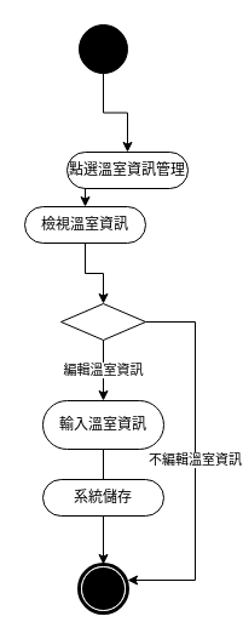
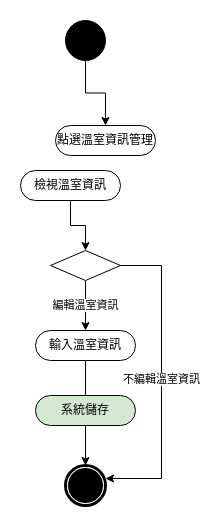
  <mxCell id="0" />
  <mxCell id="1" parent="0" />
  <mxCell id="2" style="edgeStyle=orthogonalEdgeStyle;rounded=0;orthogonalLoop=1;jettySize=auto;html=1;entryX=0.5;entryY=0;entryDx=0;entryDy=0;" edge="1" parent="1" source="3" target="4"><mxGeometry relative="1" as="geometry"><mxPoint x="85" y="70" as="targetPoint" /></mxGeometry></mxCell>
  <mxCell id="3" value="" style="ellipse;whiteSpace=wrap;html=1;rounded=0;shadow=0;comic=0;labelBackgroundColor=none;strokeWidth=1;fillColor=#000000;fontFamily=Verdana;fontSize=12;align=center;" vertex="1" parent="1"><mxGeometry x="65" y="20" width="40" height="40" as="geometry" /></mxCell>
  <mxCell id="4" value="點選溫室資訊管理" style="rounded=1;whiteSpace=wrap;html=1;shadow=0;comic=0;labelBackgroundColor=none;strokeWidth=1;fontFamily=Verdana;fontSize=12;align=center;arcSize=50;" vertex="1" parent="1"><mxGeometry x="55" y="125" width="100" height="30" as="geometry" /></mxCell>
- <mxCell id="5" style="edgeStyle=orthogonalEdgeStyle;rounded=0;orthogonalLoop=1;jettySize=auto;html=1;entryX=0.5;entryY=0;entryDx=0;entryDy=0;exitX=0.5;exitY=1;exitDx=0;exitDy=0;" edge="1" parent="1" source="4" target="9"><mxGeometry relative="1" as="geometry"><mxPoint x="12" y="175" as="sourcePoint" /><mxPoint x="85" y="180" as="targetPoint" /></mxGeometry></mxCell>
  <mxCell id="6" value="" style="shape=mxgraph.bpmn.shape;html=1;verticalLabelPosition=bottom;labelBackgroundColor=#ffffff;verticalAlign=top;perimeter=ellipsePerimeter;outline=end;symbol=terminate;rounded=0;shadow=0;comic=0;strokeWidth=1;fontFamily=Verdana;fontSize=12;align=center;" vertex="1" parent="1"><mxGeometry x="65" y="465" width="40" height="40" as="geometry" /></mxCell>
  <mxCell id="7" value="編輯溫室資訊" style="edgeStyle=orthogonalEdgeStyle;rounded=0;orthogonalLoop=1;jettySize=auto;html=1;exitX=0.5;exitY=1;exitDx=0;exitDy=0;entryX=0.5;entryY=0;entryDx=0;entryDy=0;" edge="1" parent="1" source="13" target="15"><mxGeometry relative="1" as="geometry"><mxPoint x="85" y="330" as="targetPoint" /><mxPoint x="85" y="395" as="sourcePoint" /></mxGeometry></mxCell>
  <mxCell id="8" style="edgeStyle=orthogonalEdgeStyle;rounded=0;orthogonalLoop=1;jettySize=auto;html=1;entryX=0.5;entryY=0;entryDx=0;entryDy=0;" edge="1" parent="1" source="9" target="13"><mxGeometry relative="1" as="geometry" /></mxCell>
  <mxCell id="9" value="檢視溫室資訊" style="rounded=1;whiteSpace=wrap;html=1;shadow=0;comic=0;labelBackgroundColor=none;strokeWidth=1;fontFamily=Verdana;fontSize=12;align=center;arcSize=50;" vertex="1" parent="1"><mxGeometry x="20" y="170" width="100" height="30" as="geometry" /></mxCell>
  <mxCell id="10" style="edgeStyle=orthogonalEdgeStyle;rounded=0;orthogonalLoop=1;jettySize=auto;html=1;entryX=0.5;entryY=0;entryDx=0;entryDy=0;" edge="1" parent="1" source="11" target="6"><mxGeometry relative="1" as="geometry" /></mxCell>
- <mxCell id="11" value="系統儲存" style="rounded=1;whiteSpace=wrap;html=1;shadow=0;comic=0;labelBackgroundColor=none;strokeWidth=1;fontFamily=Verdana;fontSize=12;align=center;arcSize=50;" vertex="1" parent="1"><mxGeometry x="35" y="395" width="100" height="30" as="geometry" /></mxCell>
+ <mxCell id="11" value="系統儲存" style="rounded=1;whiteSpace=wrap;html=1;shadow=0;comic=0;labelBackgroundColor=none;strokeWidth=1;fontFamily=Verdana;fontSize=12;align=center;arcSize=50;fillColor=#d5e8d4;" vertex="1" parent="1"><mxGeometry x="35" y="395" width="100" height="30" as="geometry" /></mxCell>
  <mxCell id="12" value="不編輯溫室資訊" style="edgeStyle=orthogonalEdgeStyle;rounded=0;orthogonalLoop=1;jettySize=auto;html=1;entryX=1;entryY=0.325;entryDx=0;entryDy=0;entryPerimeter=0;" edge="1" parent="1" source="13" target="6"><mxGeometry relative="1" as="geometry"><Array as="points"><mxPoint x="161" y="265" /><mxPoint x="161" y="478" /></Array></mxGeometry></mxCell>
  <mxCell id="13" value="" style="rhombus;whiteSpace=wrap;html=1;" vertex="1" parent="1"><mxGeometry x="50" y="250" width="70" height="30" as="geometry" /></mxCell>
  <mxCell id="14" style="edgeStyle=orthogonalEdgeStyle;rounded=0;orthogonalLoop=1;jettySize=auto;html=1;entryX=0.5;entryY=0;entryDx=0;entryDy=0;endArrow=none;" edge="1" parent="1" source="15" target="11"><mxGeometry relative="1" as="geometry" /></mxCell>
- <mxCell id="15" value="輸入溫室資訊" style="rounded=1;whiteSpace=wrap;html=1;shadow=0;comic=0;labelBackgroundColor=none;strokeWidth=1;fontFamily=Verdana;fontSize=12;align=center;arcSize=50;" vertex="1" parent="1"><mxGeometry x="35" y="330" width="100" height="40" as="geometry" /></mxCell>
+ <mxCell id="15" value="輸入溫室資訊" style="rounded=1;whiteSpace=wrap;html=1;shadow=0;comic=0;labelBackgroundColor=none;strokeWidth=1;fontFamily=Verdana;fontSize=12;align=center;arcSize=50;" vertex="1" parent="1"><mxGeometry x="35" y="330" width="100" height="30" as="geometry" /></mxCell>
